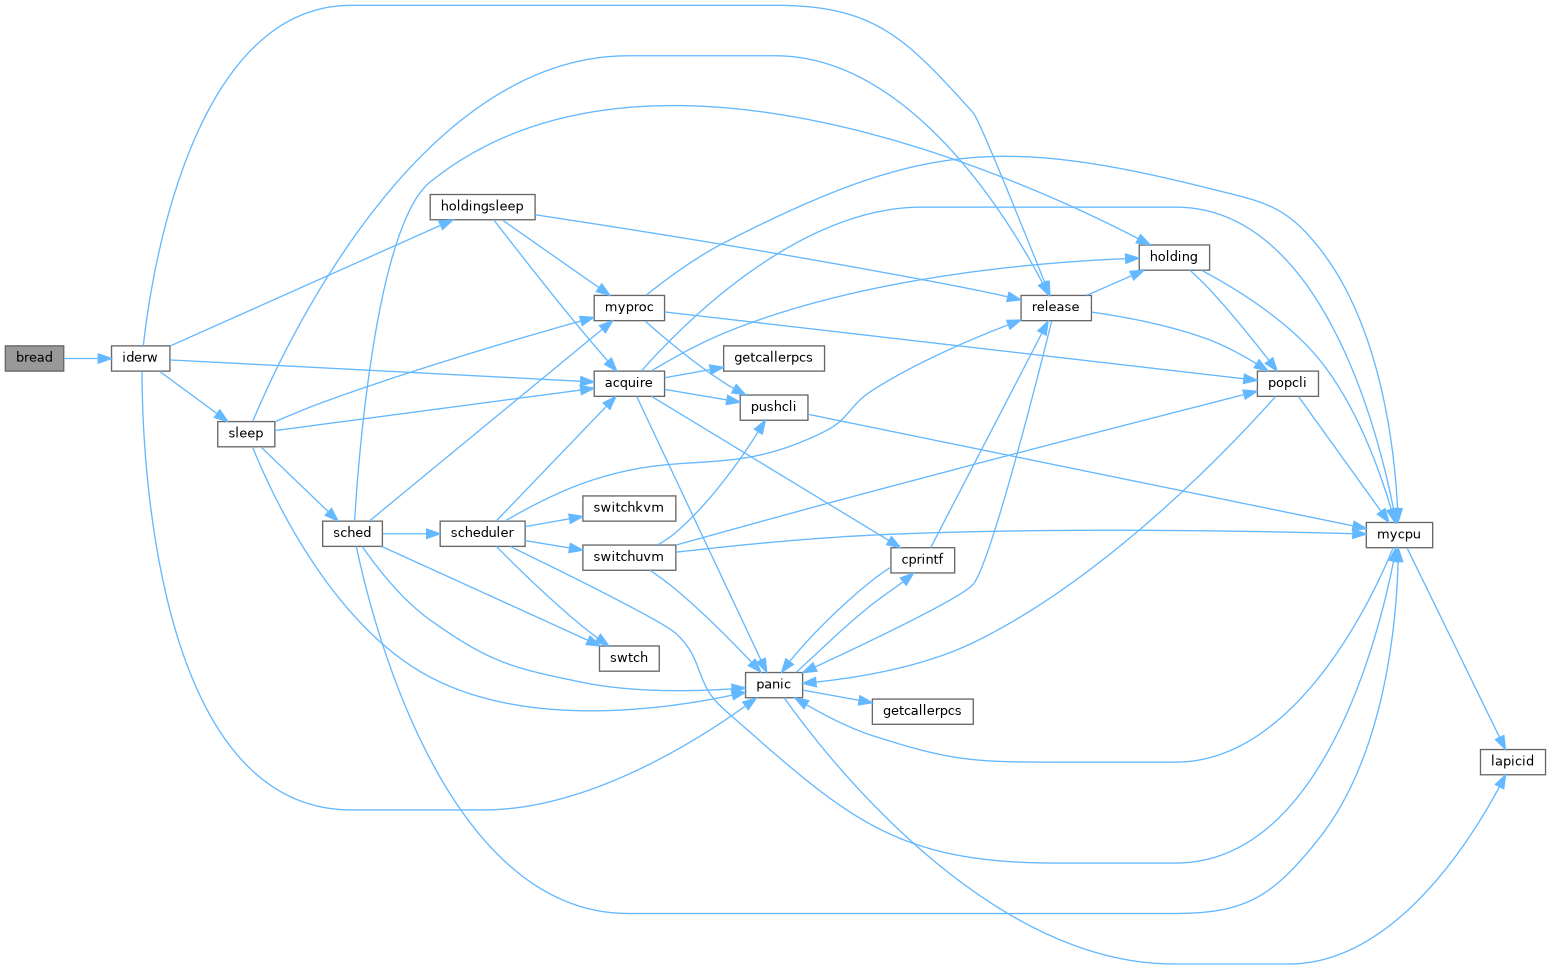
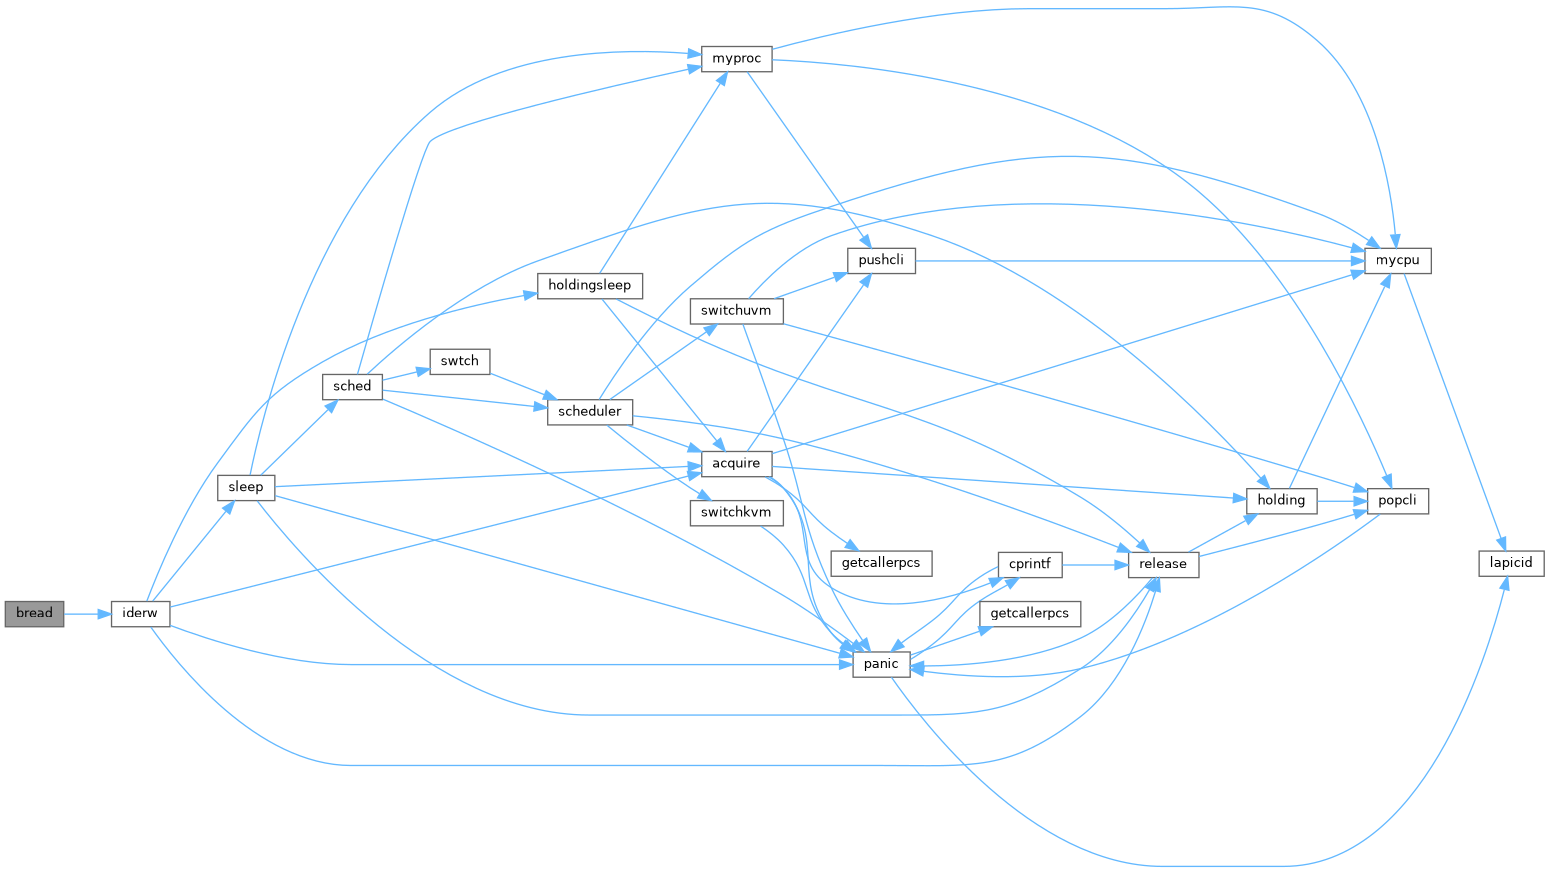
  digraph {
    rankdir=LR
    node [color=grey40 fillcolor=white fontname=Helvetica fontsize=10 shape=box style=filled]
    edge [color=steelblue1 fontname=Helvetica fontsize=10 labelfontname=Helvetica labelfontsize=10 style=solid]
    n1 [color=gray40 fillcolor=grey60 fontcolor=black height=0.2 label=bread width=0.4]
    n2 [height=0.2 label=iderw width=0.4]
    n3 [height=0.2 label=acquire width=0.4]
    n4 [height=0.2 label=panic width=0.4]
    n5 [height=0.2 label=release width=0.4]
    n6 [height=0.2 label=holdingsleep width=0.4]
    n7 [height=0.2 label=sleep width=0.4]
    n8 [height=0.2 label=getcallerpcs width=0.4]
    n9 [height=0.2 label=holding width=0.4]
    n10 [height=0.2 label=mycpu width=0.4]
    n11 [height=0.2 label=pushcli width=0.4]
    n12 [height=0.2 label=cprintf width=0.4]
    n13 [height=0.2 label=lapicid width=0.4]
    n14 [height=0.2 label=getcallerpcs width=0.4]
    n15 [height=0.2 label=popcli width=0.4]
    n16 [height=0.2 label=myproc width=0.4]
    n17 [height=0.2 label=sched width=0.4]
    n18 [height=0.2 label=scheduler width=0.4]
    n19 [height=0.2 label=swtch width=0.4]
    n20 [height=0.2 label=switchkvm width=0.4]
    n21 [height=0.2 label=switchuvm width=0.4]
    n1 -> n2
    n2 -> n3
    n2 -> n4
    n2 -> n5
    n2 -> n6
    n2 -> n7
    n3 -> n4
    n3 -> n8
    n3 -> n9
    n3 -> n10
    n3 -> n11
    n3 -> n12
    n4 -> n12
    n4 -> n13
    n4 -> n14
    n5 -> n4
    n5 -> n9
    n5 -> n15
    n6 -> n3
    n6 -> n5
    n6 -> n16
    n7 -> n3
    n7 -> n4
    n7 -> n5
    n7 -> n16
    n7 -> n17
    n9 -> n10
    n9 -> n15
-   n10 -> n4
+   n20 -> n4
    n10 -> n13
    n11 -> n10
    n12 -> n4
    n12 -> n5
    n15 -> n4
-   n15 -> n10
    n16 -> n10
    n16 -> n11
    n16 -> n15
    n17 -> n4
    n17 -> n9
-   n17 -> n10
    n17 -> n16
    n17 -> n18
    n17 -> n19
    n18 -> n3
    n18 -> n5
    n18 -> n10
-   n18 -> n19
+   n19 -> n18
    n18 -> n20
    n18 -> n21
    n21 -> n4
    n21 -> n10
    n21 -> n11
    n21 -> n15
  }
